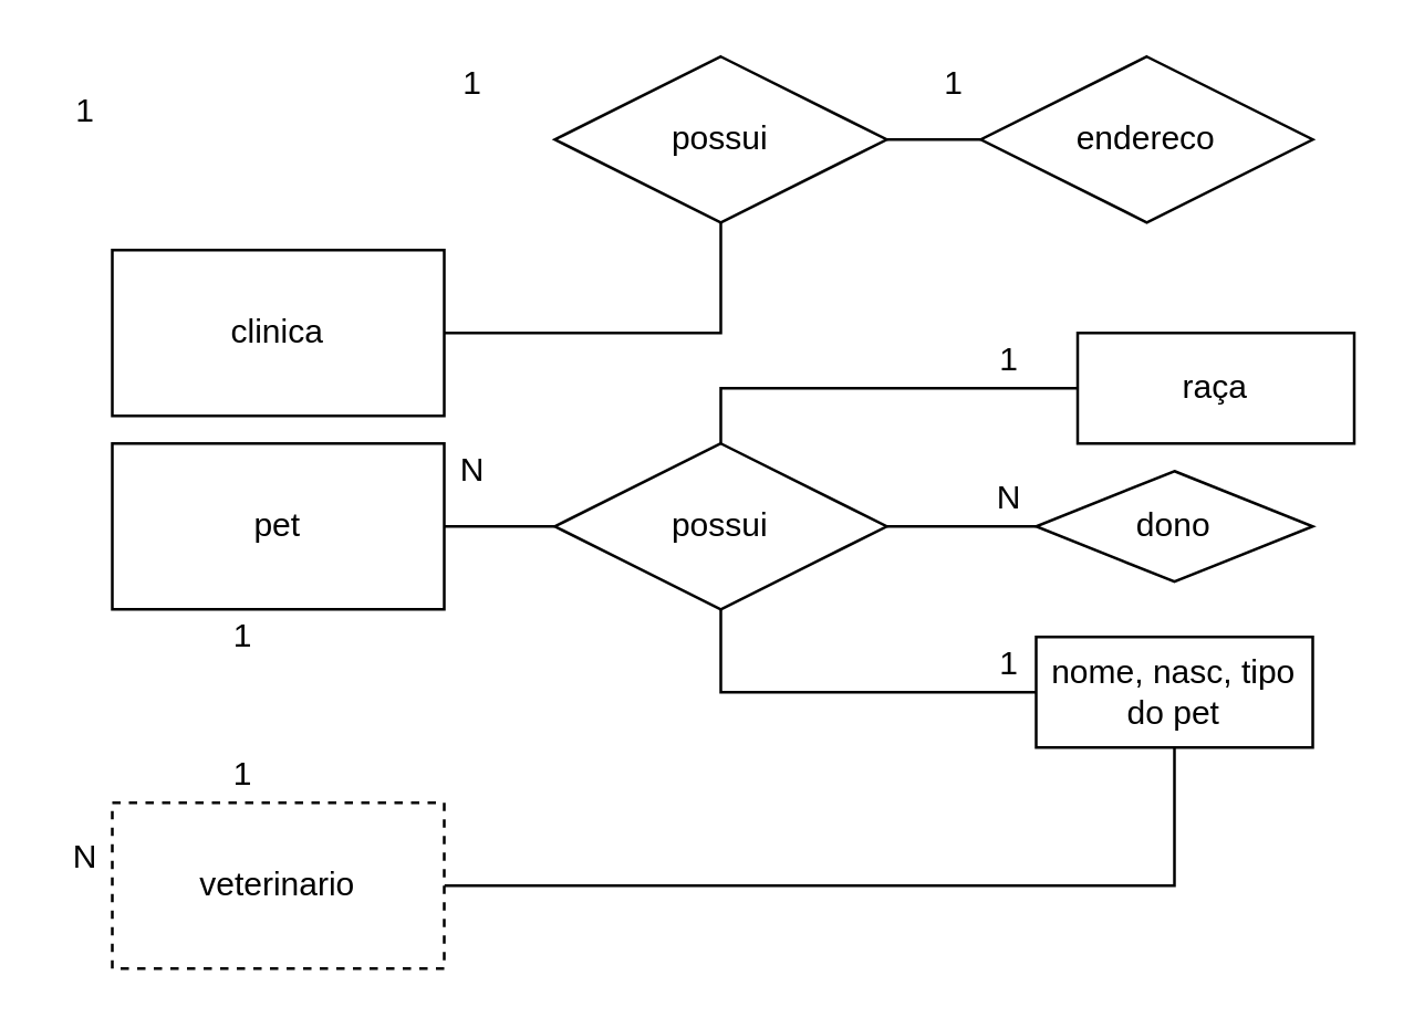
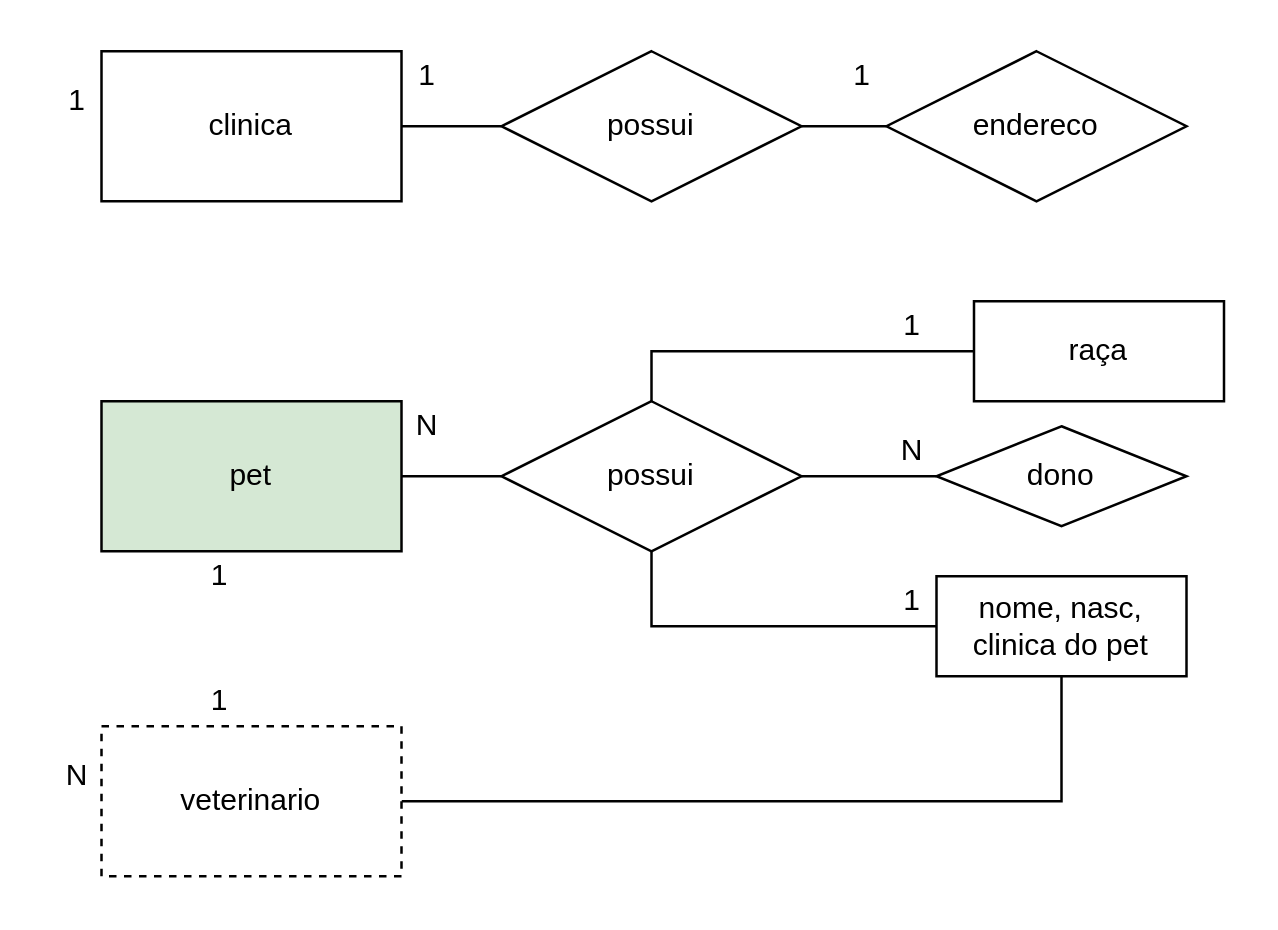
  <mxCell id="0" />
  <mxCell id="1" parent="0" />
  <mxCell id="2" value="" style="edgeStyle=orthogonalEdgeStyle;rounded=0;orthogonalLoop=1;jettySize=auto;html=1;endArrow=none;endFill=0;" edge="1" parent="1" source="3" target="10"><mxGeometry relative="1" as="geometry" /></mxCell>
- <mxCell id="3" value="clinica" style="rounded=0;whiteSpace=wrap;html=1;" vertex="1" parent="1"><mxGeometry x="40" y="90" width="120" height="60" as="geometry" /></mxCell>
+ <mxCell id="3" value="clinica" style="rounded=0;whiteSpace=wrap;html=1;" vertex="1" parent="1"><mxGeometry x="40" y="20" width="120" height="60" as="geometry" /></mxCell>
  <mxCell id="4" value="endereco" style="rhombus;whiteSpace=wrap;html=1;" vertex="1" parent="1"><mxGeometry x="354" y="20" width="120" height="60" as="geometry" /></mxCell>
  <mxCell id="5" value="" style="edgeStyle=orthogonalEdgeStyle;rounded=0;orthogonalLoop=1;jettySize=auto;html=1;endArrow=none;endFill=0;" edge="1" parent="1" source="6" target="17"><mxGeometry relative="1" as="geometry" /></mxCell>
- <mxCell id="6" value="pet" style="rounded=0;whiteSpace=wrap;html=1;" vertex="1" parent="1"><mxGeometry x="40" y="160" width="120" height="60" as="geometry" /></mxCell>
+ <mxCell id="6" value="pet" style="rounded=0;whiteSpace=wrap;html=1;fillColor=#d5e8d4;" vertex="1" parent="1"><mxGeometry x="40" y="160" width="120" height="60" as="geometry" /></mxCell>
  <mxCell id="7" value="" style="edgeStyle=orthogonalEdgeStyle;rounded=0;orthogonalLoop=1;jettySize=auto;html=1;endArrow=none;endFill=0;" edge="1" parent="1" source="8" target="12"><mxGeometry relative="1" as="geometry" /></mxCell>
  <mxCell id="8" value="veterinario" style="rounded=0;whiteSpace=wrap;html=1;dashed=1;" vertex="1" parent="1"><mxGeometry x="40" y="290" width="120" height="60" as="geometry" /></mxCell>
  <mxCell id="9" value="" style="edgeStyle=orthogonalEdgeStyle;rounded=0;orthogonalLoop=1;jettySize=auto;html=1;endArrow=none;endFill=0;" edge="1" parent="1" source="10" target="4"><mxGeometry relative="1" as="geometry" /></mxCell>
  <mxCell id="10" value="possui" style="shape=rhombus;perimeter=rhombusPerimeter;whiteSpace=wrap;html=1;align=center;" vertex="1" parent="1"><mxGeometry x="200" y="20" width="120" height="60" as="geometry" /></mxCell>
  <mxCell id="11" value="" style="edgeStyle=orthogonalEdgeStyle;rounded=0;orthogonalLoop=1;jettySize=auto;html=1;endArrow=none;endFill=0;" edge="1" parent="1" source="12" target="17"><mxGeometry relative="1" as="geometry" /></mxCell>
- <mxCell id="12" value="nome, nasc, tipo do pet" style="whiteSpace=wrap;html=1;align=center;" vertex="1" parent="1"><mxGeometry x="374" y="230" width="100" height="40" as="geometry" /></mxCell>
+ <mxCell id="12" value="nome, nasc, clinica do pet" style="whiteSpace=wrap;html=1;align=center;" vertex="1" parent="1"><mxGeometry x="374" y="230" width="100" height="40" as="geometry" /></mxCell>
  <mxCell id="13" value="dono" style="rhombus;whiteSpace=wrap;html=1;align=center;" vertex="1" parent="1"><mxGeometry x="374" y="170" width="100" height="40" as="geometry" /></mxCell>
  <mxCell id="14" value="raça" style="whiteSpace=wrap;html=1;align=center;" vertex="1" parent="1"><mxGeometry x="389" y="120" width="100" height="40" as="geometry" /></mxCell>
  <mxCell id="15" value="" style="edgeStyle=orthogonalEdgeStyle;rounded=0;orthogonalLoop=1;jettySize=auto;html=1;endArrow=none;endFill=0;entryX=0;entryY=0.5;entryDx=0;entryDy=0;" edge="1" parent="1" source="17" target="14"><mxGeometry relative="1" as="geometry"><Array as="points"><mxPoint x="260" y="140" /></Array></mxGeometry></mxCell>
  <mxCell id="16" value="" style="edgeStyle=orthogonalEdgeStyle;rounded=0;orthogonalLoop=1;jettySize=auto;html=1;endArrow=none;endFill=0;entryX=0;entryY=0.5;entryDx=0;entryDy=0;" edge="1" parent="1" source="17" target="13"><mxGeometry relative="1" as="geometry"><mxPoint x="357" y="180" as="targetPoint" /></mxGeometry></mxCell>
  <mxCell id="17" value="possui" style="shape=rhombus;perimeter=rhombusPerimeter;whiteSpace=wrap;html=1;align=center;" vertex="1" parent="1"><mxGeometry x="200" y="160" width="120" height="60" as="geometry" /></mxCell>
  <mxCell id="18" value="N" style="text;html=1;align=center;verticalAlign=middle;resizable=0;points=[];autosize=1;strokeColor=none;" vertex="1" parent="1"><mxGeometry x="160" y="160" width="20" height="20" as="geometry" /></mxCell>
  <mxCell id="19" value="1" style="text;html=1;align=center;verticalAlign=middle;resizable=0;points=[];autosize=1;strokeColor=none;" vertex="1" parent="1"><mxGeometry x="334" y="20" width="20" height="20" as="geometry" /></mxCell>
  <mxCell id="20" value="1" style="text;html=1;align=center;verticalAlign=middle;resizable=0;points=[];autosize=1;strokeColor=none;" vertex="1" parent="1"><mxGeometry x="160" y="20" width="20" height="20" as="geometry" /></mxCell>
  <mxCell id="21" value="1" style="text;html=1;align=center;verticalAlign=middle;resizable=0;points=[];autosize=1;strokeColor=none;" vertex="1" parent="1"><mxGeometry x="354" y="230" width="20" height="20" as="geometry" /></mxCell>
  <mxCell id="22" value="N" style="text;html=1;align=center;verticalAlign=middle;resizable=0;points=[];autosize=1;strokeColor=none;" vertex="1" parent="1"><mxGeometry x="354" y="170" width="20" height="20" as="geometry" /></mxCell>
  <mxCell id="23" value="1" style="text;html=1;align=center;verticalAlign=middle;resizable=0;points=[];autosize=1;strokeColor=none;" vertex="1" parent="1"><mxGeometry x="354" y="120" width="20" height="20" as="geometry" /></mxCell>
  <mxCell id="24" value="N" style="text;html=1;align=center;verticalAlign=middle;resizable=0;points=[];autosize=1;strokeColor=none;" vertex="1" parent="1"><mxGeometry x="20" y="300" width="20" height="20" as="geometry" /></mxCell>
  <mxCell id="25" value="1" style="text;html=1;align=center;verticalAlign=middle;resizable=0;points=[];autosize=1;strokeColor=none;" vertex="1" parent="1"><mxGeometry x="20" y="30" width="20" height="20" as="geometry" /></mxCell>
  <mxCell id="26" value="1" style="text;html=1;align=center;verticalAlign=middle;resizable=0;points=[];autosize=1;strokeColor=none;" vertex="1" parent="1"><mxGeometry x="77" y="220" width="20" height="20" as="geometry" /></mxCell>
  <mxCell id="27" value="1" style="text;html=1;align=center;verticalAlign=middle;resizable=0;points=[];autosize=1;strokeColor=none;" vertex="1" parent="1"><mxGeometry x="77" y="270" width="20" height="20" as="geometry" /></mxCell>
